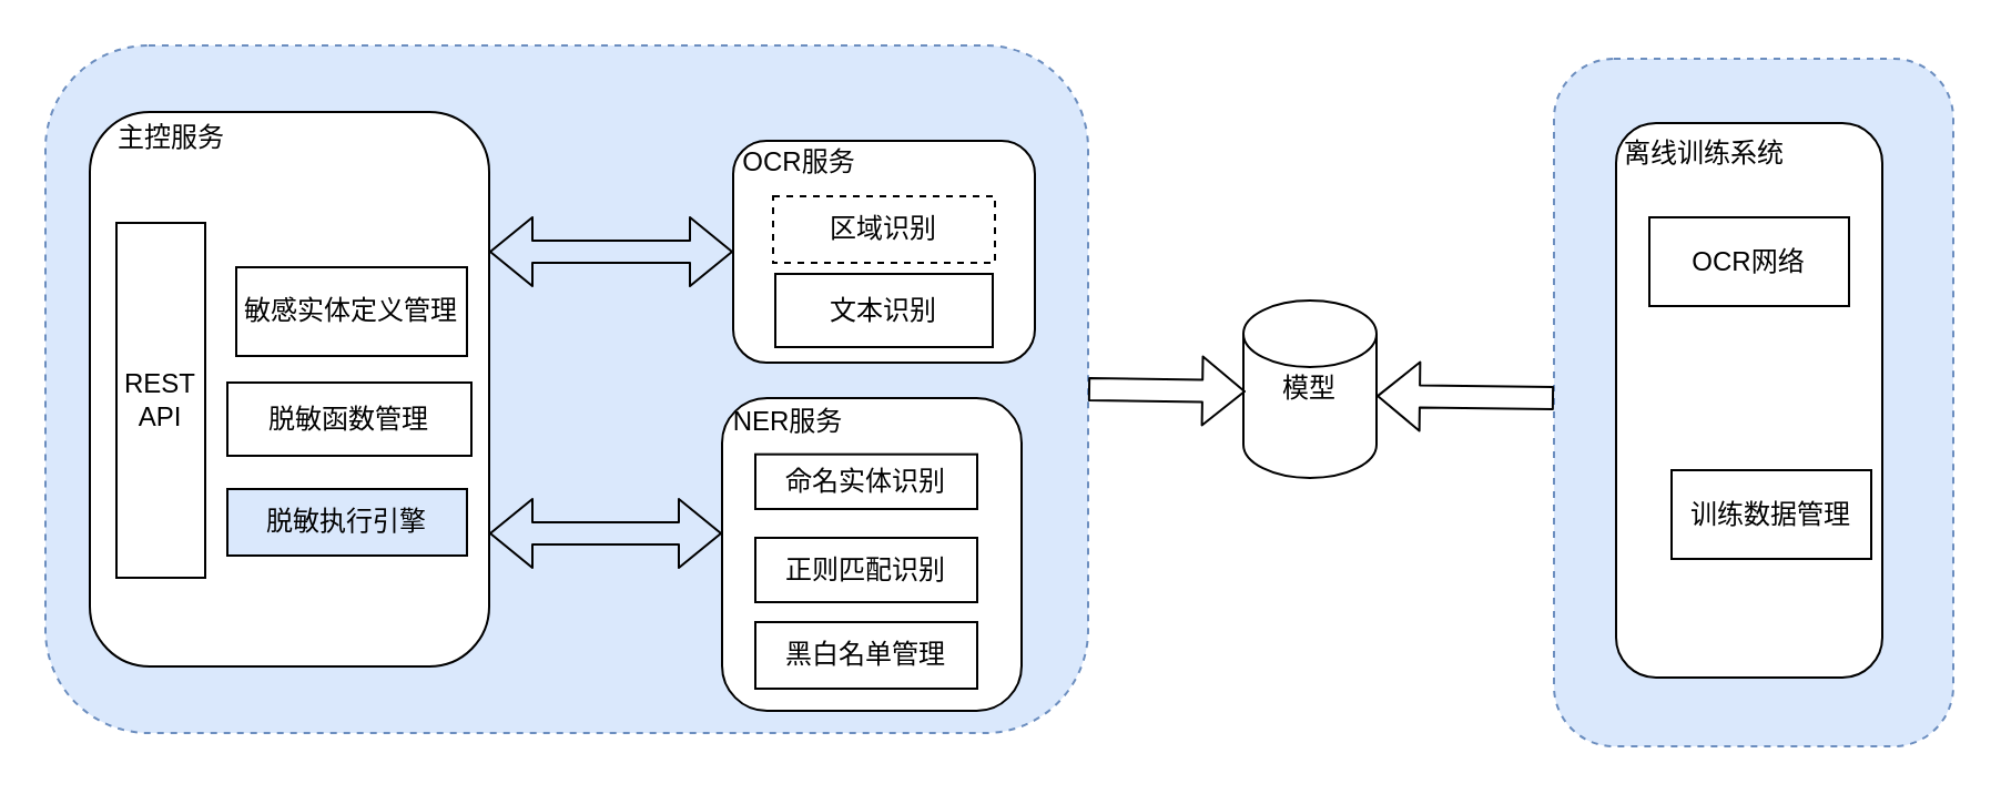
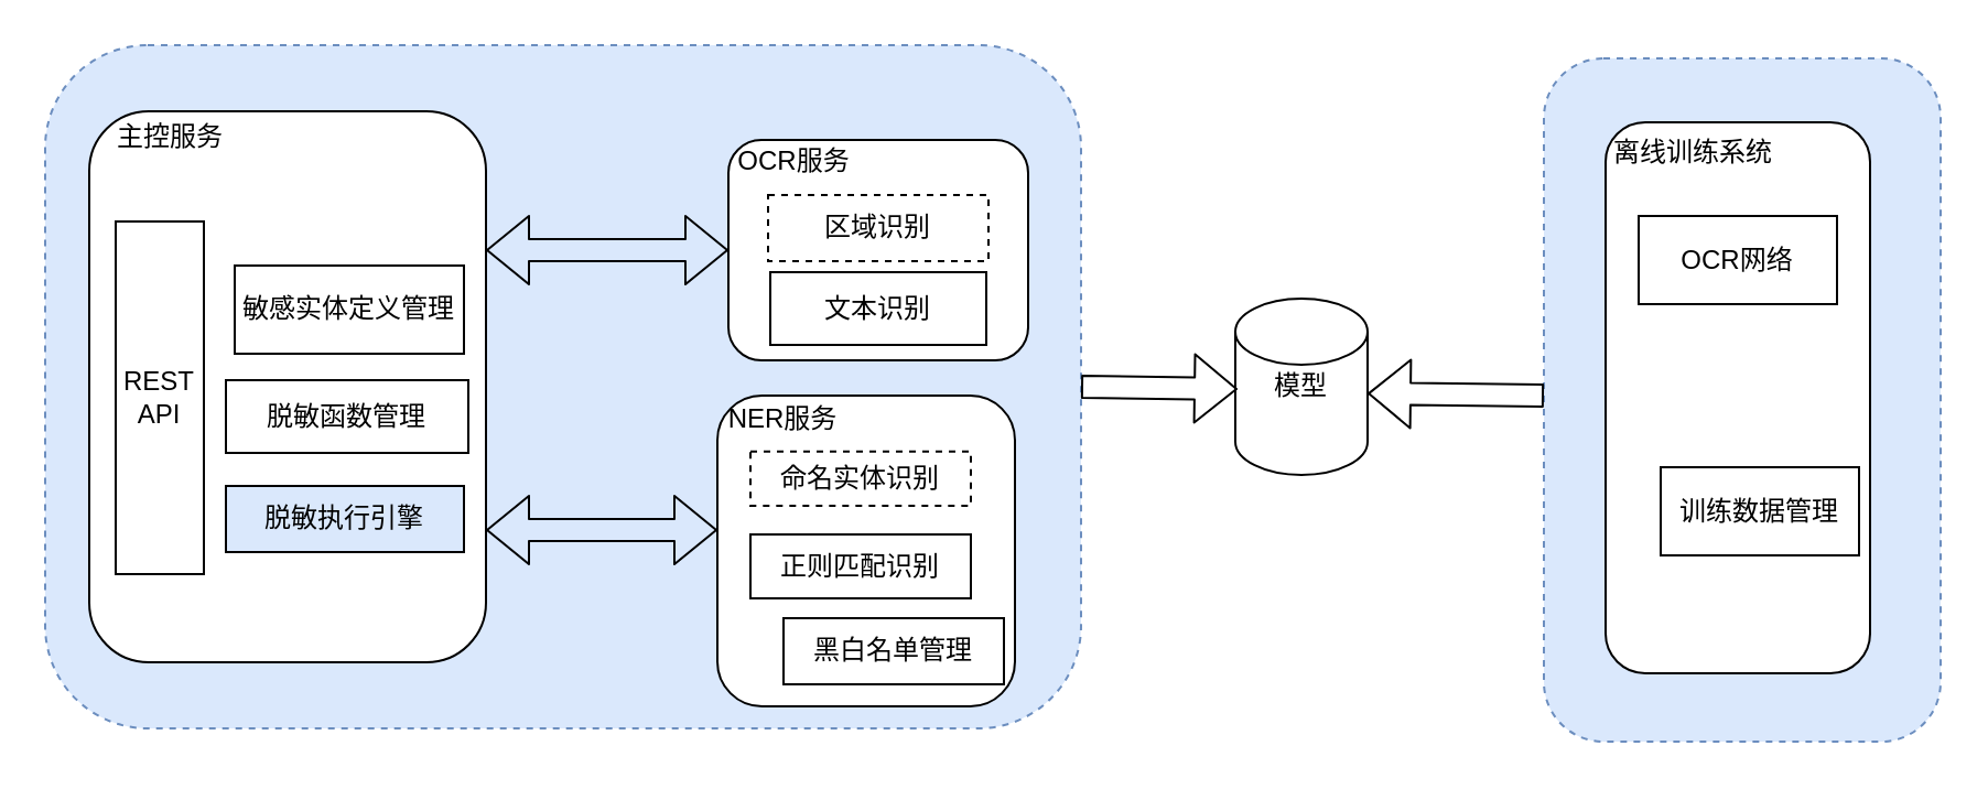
  <mxCell id="0" />
  <mxCell id="1" parent="0" />
  <mxCell id="2" value="" style="rounded=1;whiteSpace=wrap;html=1;dashed=1;fillColor=#dae8fc;strokeColor=#6c8ebf;" vertex="1" parent="1"><mxGeometry x="700" y="26" width="180" height="310" as="geometry" /></mxCell>
  <mxCell id="3" value="" style="rounded=1;whiteSpace=wrap;html=1;dashed=1;fillColor=#dae8fc;strokeColor=#6c8ebf;" vertex="1" parent="1"><mxGeometry x="20" y="20" width="470" height="310" as="geometry" /></mxCell>
  <mxCell id="4" value="" style="group" vertex="1" connectable="0" parent="1"><mxGeometry x="728" y="55" width="120" height="250" as="geometry" /></mxCell>
  <mxCell id="5" value="" style="rounded=1;whiteSpace=wrap;html=1;" vertex="1" parent="4"><mxGeometry width="120" height="250" as="geometry" /></mxCell>
  <mxCell id="6" value="离线训练系统" style="text;html=1;strokeColor=none;fillColor=none;align=center;verticalAlign=middle;whiteSpace=wrap;rounded=0;" vertex="1" parent="4"><mxGeometry y="3.5" width="80" height="20" as="geometry" /></mxCell>
  <mxCell id="7" value="OCR网络" style="rounded=0;whiteSpace=wrap;html=1;" vertex="1" parent="4"><mxGeometry x="15" y="42.5" width="90" height="40" as="geometry" /></mxCell>
  <mxCell id="8" value="训练数据管理" style="rounded=0;whiteSpace=wrap;html=1;" vertex="1" parent="4"><mxGeometry x="25" y="156.5" width="90" height="40" as="geometry" /></mxCell>
  <mxCell id="9" value="" style="group" vertex="1" connectable="0" parent="1"><mxGeometry x="330" y="63" width="136" height="100" as="geometry" /></mxCell>
  <mxCell id="10" value="" style="rounded=1;whiteSpace=wrap;html=1;" vertex="1" parent="9"><mxGeometry width="136" height="100" as="geometry" /></mxCell>
  <mxCell id="11" value="OCR服务" style="text;html=1;strokeColor=none;fillColor=none;align=center;verticalAlign=middle;whiteSpace=wrap;rounded=0;" vertex="1" parent="9"><mxGeometry width="60" height="20" as="geometry" /></mxCell>
  <mxCell id="12" value="区域识别" style="rounded=0;whiteSpace=wrap;html=1;dashed=1;" vertex="1" parent="9"><mxGeometry x="18" y="25" width="100" height="30" as="geometry" /></mxCell>
  <mxCell id="13" value="文本识别" style="rounded=0;whiteSpace=wrap;html=1;" vertex="1" parent="9"><mxGeometry x="19" y="60" width="98" height="33" as="geometry" /></mxCell>
  <mxCell id="14" value="" style="group" vertex="1" connectable="0" parent="1"><mxGeometry x="40" y="50" width="180" height="250" as="geometry" /></mxCell>
  <mxCell id="15" value="" style="rounded=1;whiteSpace=wrap;html=1;" vertex="1" parent="14"><mxGeometry width="180" height="250" as="geometry" /></mxCell>
  <mxCell id="16" value="主控服务" style="text;html=1;strokeColor=none;fillColor=none;align=center;verticalAlign=middle;whiteSpace=wrap;rounded=0;" vertex="1" parent="14"><mxGeometry x="12" y="2" width="50" height="20" as="geometry" /></mxCell>
  <mxCell id="17" value="REST&lt;br&gt;API" style="rounded=0;whiteSpace=wrap;html=1;" vertex="1" parent="14"><mxGeometry x="12" y="50" width="40" height="160" as="geometry" /></mxCell>
  <mxCell id="18" value="脱敏函数管理" style="rounded=0;whiteSpace=wrap;html=1;" vertex="1" parent="14"><mxGeometry x="62" y="122" width="110" height="33" as="geometry" /></mxCell>
  <mxCell id="19" value="脱敏执行引擎" style="rounded=0;whiteSpace=wrap;html=1;fillColor=#dae8fc;" vertex="1" parent="14"><mxGeometry x="62" y="170" width="108" height="30" as="geometry" /></mxCell>
  <mxCell id="20" value="敏感实体定义管理" style="rounded=0;whiteSpace=wrap;html=1;" vertex="1" parent="14"><mxGeometry x="66" y="70" width="104" height="40" as="geometry" /></mxCell>
  <mxCell id="21" value="模型" style="shape=cylinder2;whiteSpace=wrap;html=1;boundedLbl=1;backgroundOutline=1;size=15;" vertex="1" parent="1"><mxGeometry x="560" y="135" width="60" height="80" as="geometry" /></mxCell>
  <mxCell id="22" value="" style="shape=flexArrow;endArrow=classic;startArrow=classic;html=1;entryX=0;entryY=0.5;entryDx=0;entryDy=0;" edge="1" parent="1" target="10"><mxGeometry width="50" height="50" relative="1" as="geometry"><mxPoint x="220" y="113" as="sourcePoint" /><mxPoint x="320" y="105" as="targetPoint" /></mxGeometry></mxCell>
  <mxCell id="23" value="" style="shape=flexArrow;endArrow=classic;startArrow=classic;html=1;" edge="1" parent="1"><mxGeometry width="50" height="50" relative="1" as="geometry"><mxPoint x="220" y="240" as="sourcePoint" /><mxPoint x="325" y="240" as="targetPoint" /></mxGeometry></mxCell>
  <mxCell id="24" value="" style="shape=flexArrow;endArrow=classic;html=1;entryX=0.017;entryY=0.513;entryDx=0;entryDy=0;entryPerimeter=0;exitX=1;exitY=0.5;exitDx=0;exitDy=0;" edge="1" parent="1" source="3" target="21"><mxGeometry width="50" height="50" relative="1" as="geometry"><mxPoint x="500" y="230" as="sourcePoint" /><mxPoint x="550" y="180" as="targetPoint" /></mxGeometry></mxCell>
  <mxCell id="25" value="" style="shape=flexArrow;endArrow=classic;html=1;entryX=1;entryY=0.563;entryDx=0;entryDy=0;entryPerimeter=0;exitX=0;exitY=0.5;exitDx=0;exitDy=0;" edge="1" parent="1"><mxGeometry width="50" height="50" relative="1" as="geometry"><mxPoint x="700" y="179" as="sourcePoint" /><mxPoint x="620" y="178.04" as="targetPoint" /></mxGeometry></mxCell>
  <mxCell id="26" value="" style="group" vertex="1" connectable="0" parent="1"><mxGeometry x="325" y="179" width="135" height="141" as="geometry" /></mxCell>
  <mxCell id="27" value="" style="group" vertex="1" connectable="0" parent="26"><mxGeometry width="135" height="141" as="geometry" /></mxCell>
  <mxCell id="28" value="" style="rounded=1;whiteSpace=wrap;html=1;" vertex="1" parent="27"><mxGeometry width="135" height="141" as="geometry" /></mxCell>
  <mxCell id="29" value="NER服务" style="text;html=1;strokeColor=none;fillColor=none;align=center;verticalAlign=middle;whiteSpace=wrap;rounded=0;" vertex="1" parent="27"><mxGeometry width="60" height="22.031" as="geometry" /></mxCell>
- <mxCell id="30" value="命名实体识别" style="rounded=0;whiteSpace=wrap;html=1;" vertex="1" parent="27"><mxGeometry x="15" y="25.34" width="100" height="24.66" as="geometry" /></mxCell>
+ <mxCell id="30" value="命名实体识别" style="rounded=0;whiteSpace=wrap;html=1;dashed=1;" vertex="1" parent="27"><mxGeometry x="15" y="25.34" width="100" height="24.66" as="geometry" /></mxCell>
  <mxCell id="31" value="正则匹配识别" style="rounded=0;whiteSpace=wrap;html=1;" vertex="1" parent="27"><mxGeometry x="15" y="63" width="100" height="29" as="geometry" /></mxCell>
- <mxCell id="32" value="黑白名单管理" style="rounded=0;whiteSpace=wrap;html=1;" vertex="1" parent="27"><mxGeometry x="15" y="101" width="100" height="30" as="geometry" /></mxCell>
+ <mxCell id="32" value="黑白名单管理" style="rounded=0;whiteSpace=wrap;html=1;" vertex="1" parent="27"><mxGeometry x="30" y="101" width="100" height="30" as="geometry" /></mxCell>
